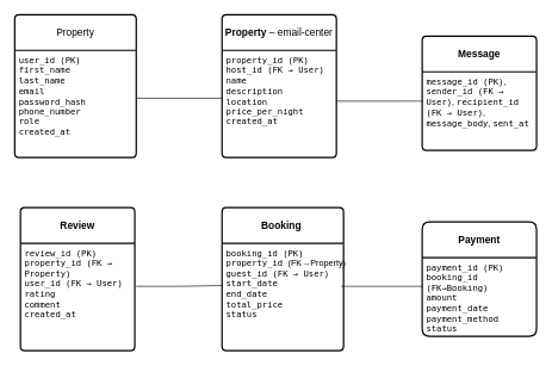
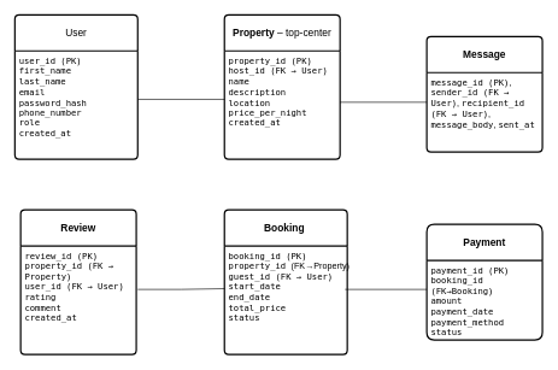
  <mxCell id="0" />
  <mxCell id="1" parent="0" />
- <mxCell id="2" value="Property" style="swimlane;childLayout=stackLayout;horizontal=1;startSize=50;horizontalStack=0;rounded=1;fontSize=14;fontStyle=0;strokeWidth=2;resizeParent=0;resizeLast=1;shadow=0;dashed=0;align=center;arcSize=4;whiteSpace=wrap;html=1;" vertex="1" parent="1"><mxGeometry x="20" y="20" width="170" height="200" as="geometry" /></mxCell>
+ <mxCell id="2" value="User" style="swimlane;childLayout=stackLayout;horizontal=1;startSize=50;horizontalStack=0;rounded=1;fontSize=14;fontStyle=0;strokeWidth=2;resizeParent=0;resizeLast=1;shadow=0;dashed=0;align=center;arcSize=4;whiteSpace=wrap;html=1;" vertex="1" parent="1"><mxGeometry x="20" y="20" width="170" height="200" as="geometry" /></mxCell>
  <mxCell id="3" value="&lt;code data-end=&quot;270&quot; data-start=&quot;256&quot;&gt;user_id (PK)&lt;/code&gt;&lt;div&gt;&lt;code data-end=&quot;284&quot; data-start=&quot;272&quot;&gt;first_name&lt;/code&gt;&lt;/div&gt;&lt;div&gt;&lt;code data-end=&quot;297&quot; data-start=&quot;286&quot;&gt;last_name&lt;/code&gt;&lt;/div&gt;&lt;div&gt;&lt;code data-end=&quot;306&quot; data-start=&quot;299&quot;&gt;email&lt;/code&gt;&lt;/div&gt;&lt;div&gt;&lt;code data-end=&quot;323&quot; data-start=&quot;308&quot;&gt;password_hash&lt;/code&gt;&lt;/div&gt;&lt;div&gt;&lt;code data-end=&quot;339&quot; data-start=&quot;325&quot;&gt;phone_number&lt;/code&gt;&lt;/div&gt;&lt;div&gt;&lt;code data-end=&quot;347&quot; data-start=&quot;341&quot;&gt;role&lt;/code&gt;&lt;/div&gt;&lt;div&gt;&lt;code data-end=&quot;361&quot; data-start=&quot;349&quot;&gt;created_at&lt;/code&gt;&lt;/div&gt;" style="align=left;strokeColor=none;fillColor=none;spacingLeft=4;spacingRight=4;fontSize=12;verticalAlign=top;resizable=0;rotatable=0;part=1;html=1;whiteSpace=wrap;" vertex="1" parent="2"><mxGeometry y="50" width="170" height="150" as="geometry" /></mxCell>
  <mxCell id="4" value="" style="endArrow=none;html=1;rounded=0;" edge="1" parent="1"><mxGeometry relative="1" as="geometry"><mxPoint x="190" y="137" as="sourcePoint" /><mxPoint x="310" y="137" as="targetPoint" /><Array as="points" /></mxGeometry></mxCell>
- <mxCell id="5" value="&lt;strong data-end=&quot;377&quot; data-start=&quot;365&quot;&gt;Property&lt;/strong&gt; – email-center" style="swimlane;childLayout=stackLayout;horizontal=1;startSize=50;horizontalStack=0;rounded=1;fontSize=14;fontStyle=0;strokeWidth=2;resizeParent=0;resizeLast=1;shadow=0;dashed=0;align=center;arcSize=4;whiteSpace=wrap;html=1;" vertex="1" parent="1"><mxGeometry x="310" y="20" width="160" height="200" as="geometry" /></mxCell>
+ <mxCell id="5" value="&lt;strong data-end=&quot;377&quot; data-start=&quot;365&quot;&gt;Property&lt;/strong&gt; – top-center" style="swimlane;childLayout=stackLayout;horizontal=1;startSize=50;horizontalStack=0;rounded=1;fontSize=14;fontStyle=0;strokeWidth=2;resizeParent=0;resizeLast=1;shadow=0;dashed=0;align=center;arcSize=4;whiteSpace=wrap;html=1;" vertex="1" parent="1"><mxGeometry x="310" y="20" width="160" height="200" as="geometry" /></mxCell>
  <mxCell id="6" value="&lt;code data-end=&quot;427&quot; data-start=&quot;409&quot;&gt;property_id (PK)&lt;/code&gt;&lt;div&gt;&lt;div&gt;&lt;code data-end=&quot;450&quot; data-start=&quot;429&quot;&gt;host_id (FK → User)&lt;/code&gt;&lt;div&gt;&lt;code data-end=&quot;458&quot; data-start=&quot;452&quot;&gt;name&lt;/code&gt;&lt;/div&gt;&lt;div&gt;&lt;code data-end=&quot;473&quot; data-start=&quot;460&quot;&gt;description&lt;/code&gt;&lt;/div&gt;&lt;div&gt;&lt;code data-end=&quot;485&quot; data-start=&quot;475&quot;&gt;location&lt;/code&gt;&amp;nbsp;&lt;/div&gt;&lt;div&gt;&lt;code data-end=&quot;504&quot; data-start=&quot;487&quot;&gt;price_per_night&lt;/code&gt;&lt;/div&gt;&lt;div&gt;&lt;code data-end=&quot;518&quot; data-start=&quot;506&quot;&gt;created_at&lt;/code&gt;&lt;/div&gt;&lt;/div&gt;&lt;/div&gt;" style="align=left;strokeColor=none;fillColor=none;spacingLeft=4;spacingRight=4;fontSize=12;verticalAlign=top;resizable=0;rotatable=0;part=1;html=1;whiteSpace=wrap;" vertex="1" parent="5"><mxGeometry y="50" width="160" height="150" as="geometry" /></mxCell>
  <mxCell id="7" value="&lt;strong data-end=&quot;1007&quot; data-start=&quot;996&quot;&gt;Message&lt;/strong&gt;" style="swimlane;childLayout=stackLayout;horizontal=1;startSize=50;horizontalStack=0;rounded=1;fontSize=14;fontStyle=0;strokeWidth=2;resizeParent=0;resizeLast=1;shadow=0;dashed=0;align=center;arcSize=4;whiteSpace=wrap;html=1;" vertex="1" parent="1"><mxGeometry x="590" y="50" width="160" height="160" as="geometry" /></mxCell>
  <mxCell id="8" value="&lt;code data-end=&quot;1055&quot; data-start=&quot;1038&quot;&gt;message_id (PK)&lt;/code&gt;, &lt;code data-end=&quot;1080&quot; data-start=&quot;1057&quot;&gt;sender_id (FK → User)&lt;/code&gt;, &lt;code data-end=&quot;1108&quot; data-start=&quot;1082&quot;&gt;recipient_id (FK → User)&lt;/code&gt;, &lt;code data-end=&quot;1124&quot; data-start=&quot;1110&quot;&gt;message_body&lt;/code&gt;, &lt;code data-end=&quot;1135&quot; data-start=&quot;1126&quot;&gt;sent_at&lt;/code&gt;" style="align=left;strokeColor=none;fillColor=none;spacingLeft=4;spacingRight=4;fontSize=12;verticalAlign=top;resizable=0;rotatable=0;part=1;html=1;whiteSpace=wrap;" vertex="1" parent="7"><mxGeometry y="50" width="160" height="110" as="geometry" /></mxCell>
  <mxCell id="9" value="&lt;b&gt;Booking&amp;nbsp;&lt;/b&gt;" style="swimlane;childLayout=stackLayout;horizontal=1;startSize=50;horizontalStack=0;rounded=1;fontSize=14;fontStyle=0;strokeWidth=2;resizeParent=0;resizeLast=1;shadow=0;dashed=0;align=center;arcSize=4;whiteSpace=wrap;html=1;" vertex="1" parent="1"><mxGeometry x="310" y="290" width="170" height="200" as="geometry" /></mxCell>
  <mxCell id="10" value="&lt;code data-end=&quot;585&quot; data-start=&quot;568&quot;&gt;booking_id (PK)&lt;/code&gt;&lt;div&gt;&lt;code data-end=&quot;616&quot; data-start=&quot;587&quot;&gt;property_id&amp;nbsp;&lt;/code&gt;&lt;span style=&quot;background-color: transparent; color: light-dark(rgb(0, 0, 0), rgb(255, 255, 255));&quot;&gt;(FK→Property)&lt;/span&gt;&lt;/div&gt;&lt;div&gt;&lt;code data-end=&quot;640&quot; data-start=&quot;618&quot;&gt;guest_id (FK → User)&lt;/code&gt;&lt;/div&gt;&lt;div&gt;&lt;code data-end=&quot;654&quot; data-start=&quot;642&quot;&gt;start_date&lt;/code&gt;&lt;/div&gt;&lt;div&gt;&lt;code data-end=&quot;666&quot; data-start=&quot;656&quot;&gt;end_date&lt;/code&gt;&lt;/div&gt;&lt;div&gt;&lt;code data-end=&quot;681&quot; data-start=&quot;668&quot;&gt;total_price&lt;/code&gt;&lt;/div&gt;&lt;div&gt;&lt;code data-end=&quot;691&quot; data-start=&quot;683&quot;&gt;status&lt;/code&gt;&lt;/div&gt;" style="align=left;strokeColor=none;fillColor=none;spacingLeft=4;spacingRight=4;fontSize=12;verticalAlign=top;resizable=0;rotatable=0;part=1;html=1;whiteSpace=wrap;" vertex="1" parent="9"><mxGeometry y="50" width="170" height="150" as="geometry" /></mxCell>
  <mxCell id="11" value="&lt;strong data-end=&quot;854&quot; data-start=&quot;844&quot;&gt;Review&lt;/strong&gt;" style="swimlane;childLayout=stackLayout;horizontal=1;startSize=50;horizontalStack=0;rounded=1;fontSize=14;fontStyle=0;strokeWidth=2;resizeParent=0;resizeLast=1;shadow=0;dashed=0;align=center;arcSize=4;whiteSpace=wrap;html=1;" vertex="1" parent="1"><mxGeometry x="28" y="290" width="160" height="200" as="geometry" /></mxCell>
  <mxCell id="12" value="&lt;code data-end=&quot;903&quot; data-start=&quot;887&quot;&gt;review_id (PK)&lt;/code&gt;&lt;div&gt;&lt;code data-end=&quot;934&quot; data-start=&quot;905&quot;&gt;property_id (FK → Property)&lt;/code&gt;&lt;/div&gt;&lt;div&gt;&lt;code data-end=&quot;957&quot; data-start=&quot;936&quot;&gt;user_id (FK → User)&lt;/code&gt;&lt;/div&gt;&lt;div&gt;&lt;code data-end=&quot;967&quot; data-start=&quot;959&quot;&gt;rating&lt;/code&gt;&lt;/div&gt;&lt;div&gt;&lt;code data-end=&quot;978&quot; data-start=&quot;969&quot;&gt;comment&lt;/code&gt;&lt;/div&gt;&lt;div&gt;&lt;code data-end=&quot;992&quot; data-start=&quot;980&quot;&gt;created_at&lt;/code&gt;&lt;/div&gt;" style="align=left;strokeColor=none;fillColor=none;spacingLeft=4;spacingRight=4;fontSize=12;verticalAlign=top;resizable=0;rotatable=0;part=1;html=1;whiteSpace=wrap;" vertex="1" parent="11"><mxGeometry y="50" width="160" height="150" as="geometry" /></mxCell>
  <mxCell id="13" value="&lt;b&gt;Payment&lt;/b&gt;" style="swimlane;childLayout=stackLayout;horizontal=1;startSize=50;horizontalStack=0;rounded=1;fontSize=14;fontStyle=0;strokeWidth=2;resizeParent=0;resizeLast=1;shadow=0;dashed=0;align=center;arcSize=7;whiteSpace=wrap;html=1;" vertex="1" parent="1"><mxGeometry x="590" y="310" width="160" height="160" as="geometry" /></mxCell>
  <mxCell id="14" value="&lt;code data-end=&quot;757&quot; data-start=&quot;740&quot;&gt;payment_id (PK)&lt;/code&gt;&lt;div&gt;&lt;code data-end=&quot;786&quot; data-start=&quot;759&quot;&gt;booking_id (FK→Booking)&lt;/code&gt;&lt;/div&gt;&lt;div&gt;&lt;code data-end=&quot;796&quot; data-start=&quot;788&quot;&gt;amount&lt;/code&gt;&lt;/div&gt;&lt;div&gt;&lt;code data-end=&quot;812&quot; data-start=&quot;798&quot;&gt;payment_date&lt;/code&gt;&lt;/div&gt;&lt;div&gt;&lt;code data-end=&quot;830&quot; data-start=&quot;814&quot;&gt;payment_method&lt;/code&gt;&lt;/div&gt;&lt;div&gt;&lt;code data-end=&quot;840&quot; data-start=&quot;832&quot;&gt;status&lt;/code&gt;&lt;/div&gt;" style="align=left;strokeColor=none;fillColor=none;spacingLeft=4;spacingRight=4;fontSize=12;verticalAlign=top;resizable=0;rotatable=0;part=1;html=1;whiteSpace=wrap;" vertex="1" parent="13"><mxGeometry y="50" width="160" height="110" as="geometry" /></mxCell>
  <mxCell id="15" value="" style="endArrow=none;html=1;rounded=0;entryX=0;entryY=0.393;entryDx=0;entryDy=0;entryPerimeter=0;" edge="1" parent="1" target="10"><mxGeometry relative="1" as="geometry"><mxPoint x="190" y="400" as="sourcePoint" /><mxPoint x="300" y="400" as="targetPoint" /><Array as="points"><mxPoint x="250" y="400" /></Array></mxGeometry></mxCell>
  <mxCell id="16" value="" style="endArrow=none;html=1;rounded=0;entryX=0;entryY=0.409;entryDx=0;entryDy=0;entryPerimeter=0;" edge="1" parent="1"><mxGeometry relative="1" as="geometry"><mxPoint x="470" y="140.996" as="sourcePoint" /><mxPoint x="590" y="140.99" as="targetPoint" /><Array as="points" /></mxGeometry></mxCell>
  <mxCell id="17" value="" style="endArrow=none;html=1;rounded=0;exitX=0.982;exitY=0.4;exitDx=0;exitDy=0;exitPerimeter=0;" edge="1" parent="1" source="10"><mxGeometry relative="1" as="geometry"><mxPoint x="480" y="400" as="sourcePoint" /><mxPoint x="590" y="400" as="targetPoint" /><Array as="points" /></mxGeometry></mxCell>
